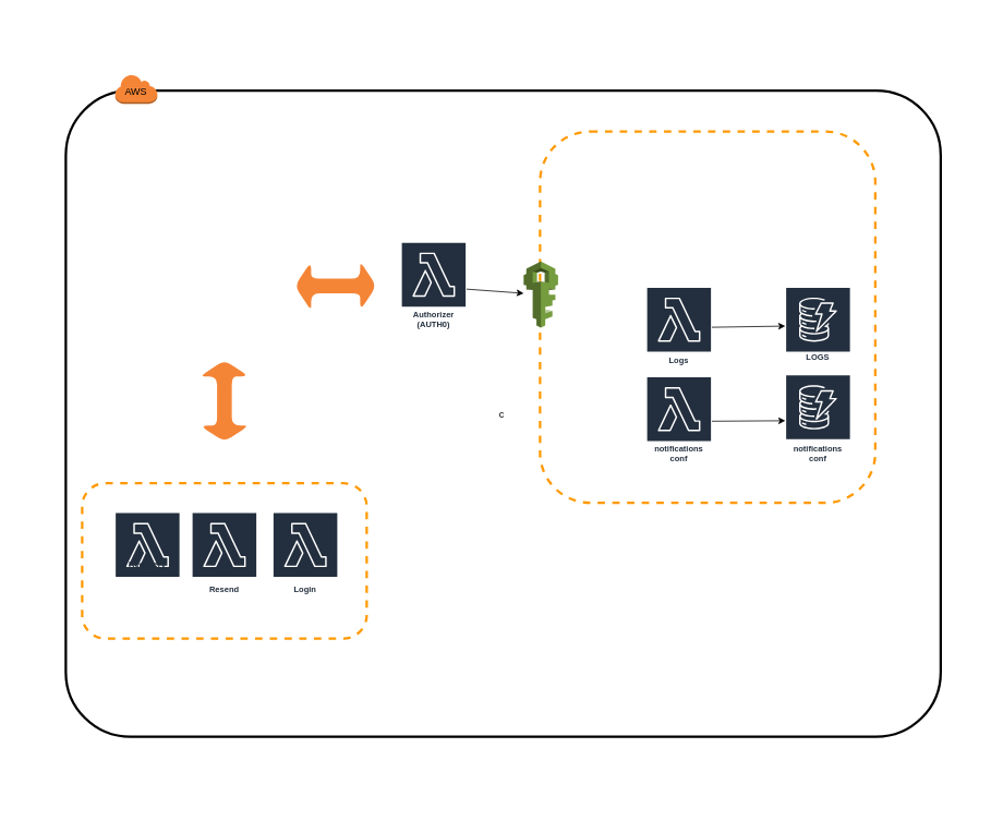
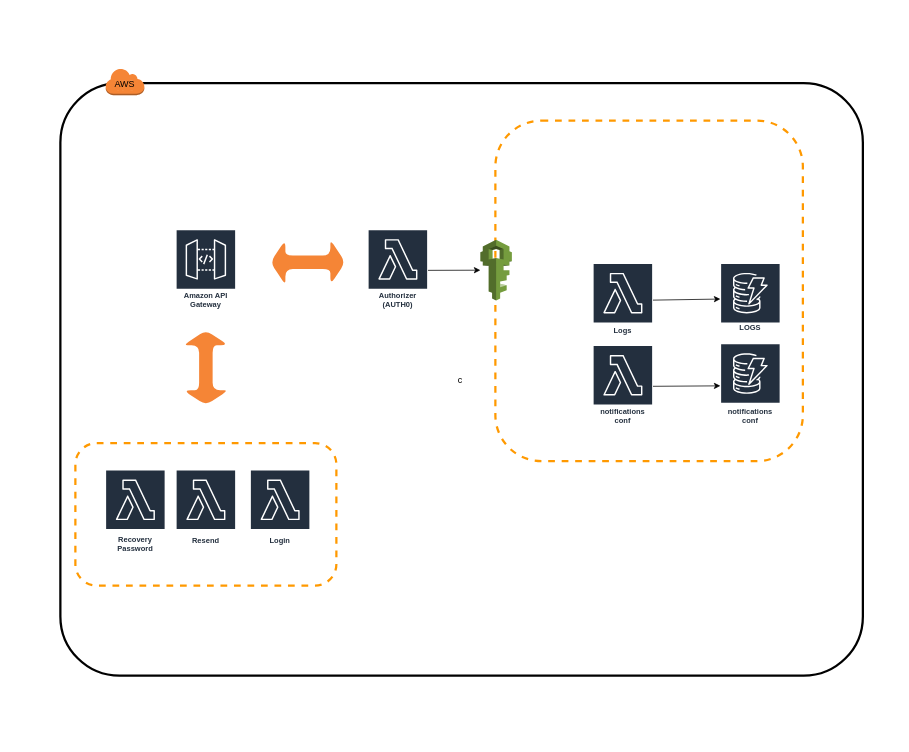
  <mxCell id="0" />
  <mxCell id="1" parent="0" />
  <mxCell id="2" value="" style="rounded=0;whiteSpace=wrap;html=1;dashed=1;strokeColor=none;strokeWidth=3;fillColor=#FFFFFF;" parent="1" vertex="1"><mxGeometry x="20" y="20" width="1170" height="960" as="geometry" /></mxCell>
  <mxCell id="3" value="c " style="rounded=1;arcSize=10;dashed=0;fillColor=none;gradientColor=none;strokeWidth=3;strokeColor=#000000;" parent="1" vertex="1"><mxGeometry x="80" y="110" width="1070" height="790" as="geometry" /></mxCell>
  <mxCell id="4" value="" style="group" parent="1" vertex="1" connectable="0"><mxGeometry x="136" y="90" width="60" height="36" as="geometry" /></mxCell>
  <mxCell id="5" value="" style="dashed=0;html=1;shape=mxgraph.aws3.virtual_private_cloud;fillColor=#F58536;gradientColor=none;dashed=0;" parent="4" vertex="1"><mxGeometry x="4" width="52" height="36" as="geometry" /></mxCell>
  <mxCell id="6" value="" style="rounded=1;whiteSpace=wrap;html=1;fillColor=#F58536;strokeColor=none;" parent="4" vertex="1"><mxGeometry x="9.5" y="16" width="41" height="14" as="geometry" /></mxCell>
  <mxCell id="7" value="AWS" style="text;html=1;strokeColor=none;fillColor=none;align=center;verticalAlign=middle;whiteSpace=wrap;rounded=0;" parent="4" vertex="1"><mxGeometry y="6" width="60" height="30" as="geometry" /></mxCell>
+ <mxCell id="8" value="Amazon API Gateway" style="sketch=0;outlineConnect=0;fontColor=#232F3E;gradientColor=none;strokeColor=#ffffff;fillColor=#232F3E;dashed=0;verticalLabelPosition=middle;verticalAlign=bottom;align=center;html=1;whiteSpace=wrap;fontSize=10;fontStyle=1;spacing=3;shape=mxgraph.aws4.productIcon;prIcon=mxgraph.aws4.api_gateway;rounded=1;" parent="1" vertex="1"><mxGeometry x="234" y="305" width="80" height="110" as="geometry" /></mxCell>
  <mxCell id="9" value="" style="shape=doubleArrow;whiteSpace=wrap;html=1;rounded=1;fillColor=#F58536;strokeColor=none;" parent="1" vertex="1"><mxGeometry x="360" y="318.87" width="100" height="60" as="geometry" /></mxCell>
  <mxCell id="10" value="" style="edgeStyle=none;html=1;fontColor=#000000;labelBackgroundColor=#000000;strokeColor=#000000;" parent="1" source="11" target="13" edge="1"><mxGeometry relative="1" as="geometry" /></mxCell>
- <mxCell id="11" value="Authorizer&lt;br&gt;(AUTH0)" style="sketch=0;outlineConnect=0;fontColor=#232F3E;gradientColor=none;strokeColor=#ffffff;fillColor=#232F3E;dashed=0;verticalLabelPosition=middle;verticalAlign=bottom;align=center;html=1;whiteSpace=wrap;fontSize=10;fontStyle=1;spacing=3;shape=mxgraph.aws4.productIcon;prIcon=mxgraph.aws4.lambda;rounded=1;" parent="1" vertex="1"><mxGeometry x="490" y="295" width="80" height="109.5" as="geometry" /></mxCell>
+ <mxCell id="11" value="Authorizer&lt;br&gt;(AUTH0)" style="sketch=0;outlineConnect=0;fontColor=#232F3E;gradientColor=none;strokeColor=#ffffff;fillColor=#232F3E;dashed=0;verticalLabelPosition=middle;verticalAlign=bottom;align=center;html=1;whiteSpace=wrap;fontSize=10;fontStyle=1;spacing=3;shape=mxgraph.aws4.productIcon;prIcon=mxgraph.aws4.lambda;rounded=1;" parent="1" vertex="1"><mxGeometry x="490" y="305" width="80" height="109.5" as="geometry" /></mxCell>
  <mxCell id="12" value="v" style="rounded=1;whiteSpace=wrap;html=1;fillColor=none;dashed=1;strokeColor=#FF9900;strokeWidth=3;" parent="1" vertex="1"><mxGeometry x="660" y="160" width="410" height="454" as="geometry" /></mxCell>
  <mxCell id="13" value="" style="outlineConnect=0;dashed=0;verticalLabelPosition=bottom;verticalAlign=top;align=center;html=1;shape=mxgraph.aws3.iam;fillColor=#759C3E;gradientColor=none;rounded=1;strokeColor=#FF9900;strokeWidth=3;" parent="1" vertex="1"><mxGeometry x="640" y="318.87" width="42" height="81" as="geometry" /></mxCell>
  <mxCell id="14" value="" style="edgeStyle=none;html=1;labelBackgroundColor=#000000;fontColor=#000000;strokeColor=#000000;" parent="1" source="15" target="16" edge="1"><mxGeometry relative="1" as="geometry" /></mxCell>
  <mxCell id="15" value="Logs" style="sketch=0;outlineConnect=0;fontColor=#232F3E;gradientColor=none;strokeColor=#ffffff;fillColor=#232F3E;dashed=0;verticalLabelPosition=middle;verticalAlign=bottom;align=center;html=1;whiteSpace=wrap;fontSize=10;fontStyle=1;spacing=3;shape=mxgraph.aws4.productIcon;prIcon=mxgraph.aws4.lambda;rounded=1;" parent="1" vertex="1"><mxGeometry x="790" y="350" width="80" height="100" as="geometry" /></mxCell>
  <mxCell id="16" value="LOGS" style="sketch=0;outlineConnect=0;fontColor=#232F3E;gradientColor=none;strokeColor=#ffffff;fillColor=#232F3E;dashed=0;verticalLabelPosition=middle;verticalAlign=bottom;align=center;html=1;whiteSpace=wrap;fontSize=10;fontStyle=1;spacing=3;shape=mxgraph.aws4.productIcon;prIcon=mxgraph.aws4.dynamodb;rounded=1;" parent="1" vertex="1"><mxGeometry x="960" y="350" width="80" height="94.5" as="geometry" /></mxCell>
  <mxCell id="17" value="" style="edgeStyle=none;html=1;strokeColor=#000000;" parent="1" source="18" target="19" edge="1"><mxGeometry relative="1" as="geometry" /></mxCell>
  <mxCell id="18" value="notifications&lt;br&gt;conf" style="sketch=0;outlineConnect=0;fontColor=#232F3E;gradientColor=none;strokeColor=#ffffff;fillColor=#232F3E;dashed=0;verticalLabelPosition=middle;verticalAlign=bottom;align=center;html=1;whiteSpace=wrap;fontSize=10;fontStyle=1;spacing=3;shape=mxgraph.aws4.productIcon;prIcon=mxgraph.aws4.lambda;rounded=1;" parent="1" vertex="1"><mxGeometry x="790" y="459.5" width="80" height="110" as="geometry" /></mxCell>
  <mxCell id="19" value="notifications&lt;br&gt;conf" style="sketch=0;outlineConnect=0;fontColor=#232F3E;gradientColor=none;strokeColor=#ffffff;fillColor=#232F3E;dashed=0;verticalLabelPosition=middle;verticalAlign=bottom;align=center;html=1;whiteSpace=wrap;fontSize=10;fontStyle=1;spacing=3;shape=mxgraph.aws4.productIcon;prIcon=mxgraph.aws4.dynamodb;rounded=1;" parent="1" vertex="1"><mxGeometry x="960" y="457.25" width="80" height="112.25" as="geometry" /></mxCell>
  <mxCell id="20" value="" style="shape=doubleArrow;whiteSpace=wrap;html=1;rounded=1;fillColor=#F58536;strokeColor=none;rotation=90;" vertex="1" parent="1"><mxGeometry x="224" y="459.5" width="100" height="60" as="geometry" /></mxCell>
  <mxCell id="21" value="" style="group" vertex="1" connectable="0" parent="1"><mxGeometry x="100" y="590" width="348" height="190" as="geometry" /></mxCell>
  <mxCell id="22" value="" style="rounded=1;whiteSpace=wrap;html=1;fillColor=none;dashed=1;strokeColor=#FF9900;strokeWidth=3;" vertex="1" parent="21"><mxGeometry width="348" height="190" as="geometry" /></mxCell>
  <mxCell id="23" value="Login" style="sketch=0;outlineConnect=0;fontColor=#232F3E;gradientColor=none;strokeColor=#ffffff;fillColor=#232F3E;dashed=0;verticalLabelPosition=middle;verticalAlign=bottom;align=center;html=1;whiteSpace=wrap;fontSize=10;fontStyle=1;spacing=3;shape=mxgraph.aws4.productIcon;prIcon=mxgraph.aws4.lambda;rounded=1;" vertex="1" parent="21"><mxGeometry x="233" y="35.63" width="80" height="104.38" as="geometry" /></mxCell>
  <mxCell id="24" value="Resend" style="sketch=0;outlineConnect=0;fontColor=#232F3E;gradientColor=none;strokeColor=#ffffff;fillColor=#232F3E;dashed=0;verticalLabelPosition=middle;verticalAlign=bottom;align=center;html=1;whiteSpace=wrap;fontSize=10;fontStyle=1;spacing=3;shape=mxgraph.aws4.productIcon;prIcon=mxgraph.aws4.lambda;rounded=1;" vertex="1" parent="21"><mxGeometry x="134" y="35.63" width="80" height="104.38" as="geometry" /></mxCell>
- <mxCell id="25" value="Recovery&lt;br&gt;Password" style="sketch=0;outlineConnect=0;fontColor=#232F3E;gradientColor=none;strokeColor=#ffffff;fillColor=#232F3E;dashed=0;verticalLabelPosition=middle;verticalAlign=bottom;align=center;html=1;whiteSpace=wrap;fontSize=10;fontStyle=1;spacing=3;shape=mxgraph.aws4.productIcon;prIcon=mxgraph.aws4.lambda;rounded=1;" vertex="1" parent="21"><mxGeometry x="40" y="35.63" width="80" height="85" as="geometry" /></mxCell>
+ <mxCell id="25" value="Recovery&lt;br&gt;Password" style="sketch=0;outlineConnect=0;fontColor=#232F3E;gradientColor=none;strokeColor=#ffffff;fillColor=#232F3E;dashed=0;verticalLabelPosition=middle;verticalAlign=bottom;align=center;html=1;whiteSpace=wrap;fontSize=10;fontStyle=1;spacing=3;shape=mxgraph.aws4.productIcon;prIcon=mxgraph.aws4.lambda;rounded=1;" vertex="1" parent="21"><mxGeometry x="40" y="35.63" width="80" height="114.38" as="geometry" /></mxCell>
